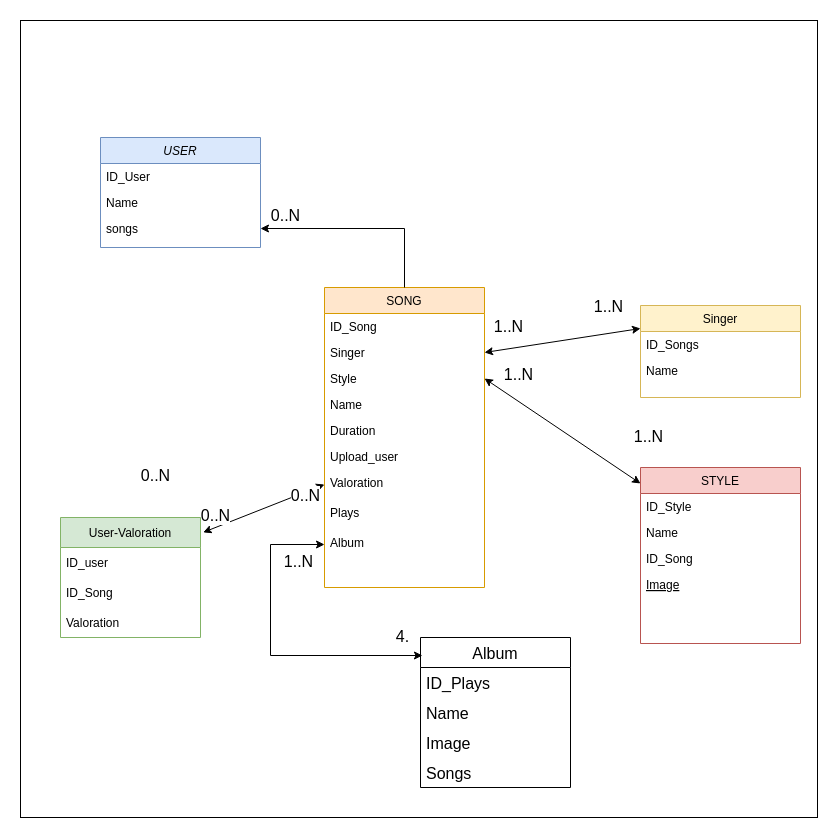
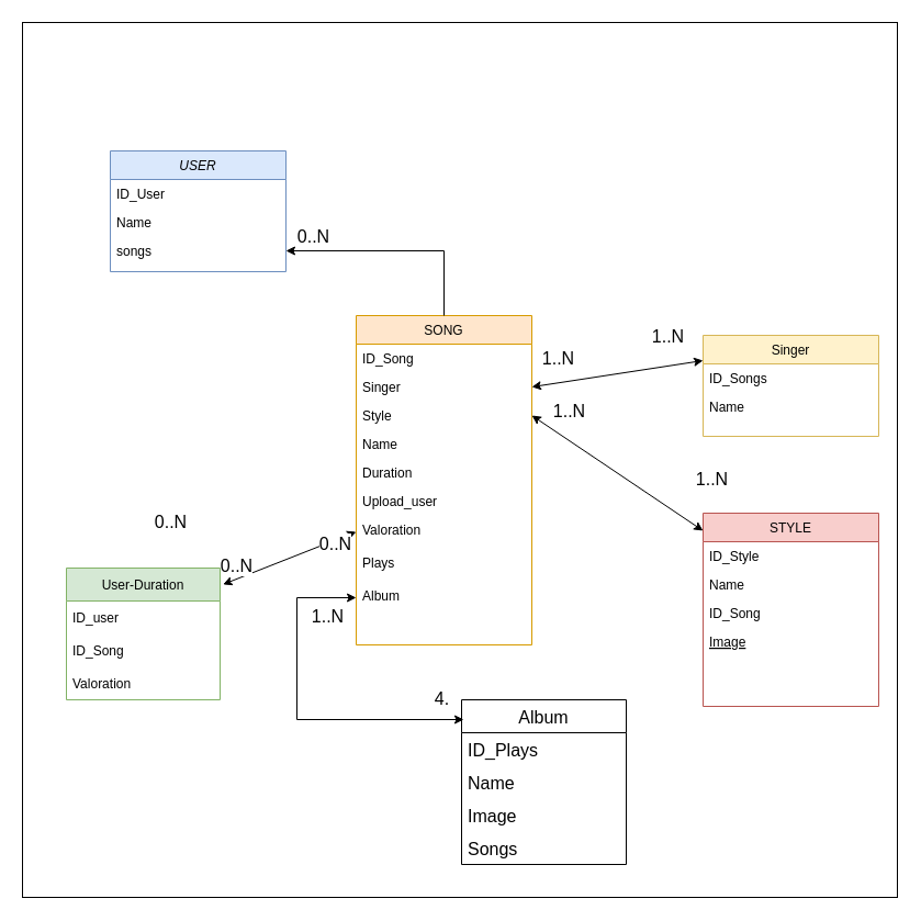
  <mxCell id="0" />
  <mxCell id="1" parent="0" />
  <mxCell id="2" value="" style="whiteSpace=wrap;html=1;aspect=fixed;" vertex="1" parent="1"><mxGeometry x="20" y="20" width="797" height="797" as="geometry" /></mxCell>
  <mxCell id="3" value="USER" style="swimlane;fontStyle=2;align=center;verticalAlign=top;childLayout=stackLayout;horizontal=1;startSize=26;horizontalStack=0;resizeParent=1;resizeLast=0;collapsible=1;marginBottom=0;rounded=0;shadow=0;strokeWidth=1;fillColor=#dae8fc;strokeColor=#6c8ebf;" parent="1" vertex="1"><mxGeometry x="100" y="137" width="160" height="110" as="geometry"><mxRectangle x="230" y="140" width="160" height="26" as="alternateBounds" /></mxGeometry></mxCell>
  <mxCell id="4" value="ID_User" style="text;align=left;verticalAlign=top;spacingLeft=4;spacingRight=4;overflow=hidden;rotatable=0;points=[[0,0.5],[1,0.5]];portConstraint=eastwest;" parent="3" vertex="1"><mxGeometry y="26" width="160" height="26" as="geometry" /></mxCell>
  <mxCell id="5" value="Name" style="text;align=left;verticalAlign=top;spacingLeft=4;spacingRight=4;overflow=hidden;rotatable=0;points=[[0,0.5],[1,0.5]];portConstraint=eastwest;rounded=0;shadow=0;html=0;" parent="3" vertex="1"><mxGeometry y="52" width="160" height="26" as="geometry" /></mxCell>
  <mxCell id="6" value="songs" style="text;align=left;verticalAlign=top;spacingLeft=4;spacingRight=4;overflow=hidden;rotatable=0;points=[[0,0.5],[1,0.5]];portConstraint=eastwest;rounded=0;shadow=0;html=0;" parent="3" vertex="1"><mxGeometry y="78" width="160" height="26" as="geometry" /></mxCell>
  <mxCell id="7" value="STYLE" style="swimlane;fontStyle=0;align=center;verticalAlign=top;childLayout=stackLayout;horizontal=1;startSize=26;horizontalStack=0;resizeParent=1;resizeLast=0;collapsible=1;marginBottom=0;rounded=0;shadow=0;strokeWidth=1;fillColor=#f8cecc;strokeColor=#b85450;" parent="1" vertex="1"><mxGeometry x="640" y="467" width="160" height="176" as="geometry"><mxRectangle x="130" y="380" width="160" height="26" as="alternateBounds" /></mxGeometry></mxCell>
  <mxCell id="8" value="ID_Style" style="text;align=left;verticalAlign=top;spacingLeft=4;spacingRight=4;overflow=hidden;rotatable=0;points=[[0,0.5],[1,0.5]];portConstraint=eastwest;" parent="7" vertex="1"><mxGeometry y="26" width="160" height="26" as="geometry" /></mxCell>
  <mxCell id="9" value="Name" style="text;align=left;verticalAlign=top;spacingLeft=4;spacingRight=4;overflow=hidden;rotatable=0;points=[[0,0.5],[1,0.5]];portConstraint=eastwest;rounded=0;shadow=0;html=0;" parent="7" vertex="1"><mxGeometry y="52" width="160" height="26" as="geometry" /></mxCell>
  <mxCell id="10" value="ID_Song" style="text;align=left;verticalAlign=top;spacingLeft=4;spacingRight=4;overflow=hidden;rotatable=0;points=[[0,0.5],[1,0.5]];portConstraint=eastwest;rounded=0;shadow=0;html=0;" vertex="1" parent="7"><mxGeometry y="78" width="160" height="26" as="geometry" /></mxCell>
  <mxCell id="11" value="Image" style="text;align=left;verticalAlign=top;spacingLeft=4;spacingRight=4;overflow=hidden;rotatable=0;points=[[0,0.5],[1,0.5]];portConstraint=eastwest;fontStyle=4" parent="7" vertex="1"><mxGeometry y="104" width="160" height="72" as="geometry" /></mxCell>
  <mxCell id="12" value="Singer" style="swimlane;fontStyle=0;align=center;verticalAlign=top;childLayout=stackLayout;horizontal=1;startSize=26;horizontalStack=0;resizeParent=1;resizeLast=0;collapsible=1;marginBottom=0;rounded=0;shadow=0;strokeWidth=1;fillColor=#fff2cc;strokeColor=#d6b656;" parent="1" vertex="1"><mxGeometry x="640" y="305" width="160" height="92" as="geometry"><mxRectangle x="340" y="380" width="170" height="26" as="alternateBounds" /></mxGeometry></mxCell>
  <mxCell id="13" value="ID_Songs&#10;" style="text;align=left;verticalAlign=top;spacingLeft=4;spacingRight=4;overflow=hidden;rotatable=0;points=[[0,0.5],[1,0.5]];portConstraint=eastwest;" parent="12" vertex="1"><mxGeometry y="26" width="160" height="26" as="geometry" /></mxCell>
  <mxCell id="14" value="Name" style="text;align=left;verticalAlign=top;spacingLeft=4;spacingRight=4;overflow=hidden;rotatable=0;points=[[0,0.5],[1,0.5]];portConstraint=eastwest;" vertex="1" parent="12"><mxGeometry y="52" width="160" height="26" as="geometry" /></mxCell>
  <mxCell id="15" value="SONG" style="swimlane;fontStyle=0;align=center;verticalAlign=top;childLayout=stackLayout;horizontal=1;startSize=26;horizontalStack=0;resizeParent=1;resizeLast=0;collapsible=1;marginBottom=0;rounded=0;shadow=0;strokeWidth=1;fillColor=#ffe6cc;strokeColor=#d79b00;" parent="1" vertex="1"><mxGeometry x="324" y="287" width="160" height="300" as="geometry"><mxRectangle x="550" y="140" width="160" height="26" as="alternateBounds" /></mxGeometry></mxCell>
  <mxCell id="16" value="ID_Song&#10;" style="text;align=left;verticalAlign=top;spacingLeft=4;spacingRight=4;overflow=hidden;rotatable=0;points=[[0,0.5],[1,0.5]];portConstraint=eastwest;" parent="15" vertex="1"><mxGeometry y="26" width="160" height="26" as="geometry" /></mxCell>
  <mxCell id="17" value="Singer" style="text;align=left;verticalAlign=top;spacingLeft=4;spacingRight=4;overflow=hidden;rotatable=0;points=[[0,0.5],[1,0.5]];portConstraint=eastwest;rounded=0;shadow=0;html=0;" parent="15" vertex="1"><mxGeometry y="52" width="160" height="26" as="geometry" /></mxCell>
  <mxCell id="18" value="Style" style="text;align=left;verticalAlign=top;spacingLeft=4;spacingRight=4;overflow=hidden;rotatable=0;points=[[0,0.5],[1,0.5]];portConstraint=eastwest;rounded=0;shadow=0;html=0;" parent="15" vertex="1"><mxGeometry y="78" width="160" height="26" as="geometry" /></mxCell>
  <mxCell id="19" value="Name" style="text;align=left;verticalAlign=top;spacingLeft=4;spacingRight=4;overflow=hidden;rotatable=0;points=[[0,0.5],[1,0.5]];portConstraint=eastwest;rounded=0;shadow=0;html=0;" parent="15" vertex="1"><mxGeometry y="104" width="160" height="26" as="geometry" /></mxCell>
  <mxCell id="20" value="Duration" style="text;align=left;verticalAlign=top;spacingLeft=4;spacingRight=4;overflow=hidden;rotatable=0;points=[[0,0.5],[1,0.5]];portConstraint=eastwest;" parent="15" vertex="1"><mxGeometry y="130" width="160" height="26" as="geometry" /></mxCell>
  <mxCell id="21" value="Upload_user" style="text;align=left;verticalAlign=top;spacingLeft=4;spacingRight=4;overflow=hidden;rotatable=0;points=[[0,0.5],[1,0.5]];portConstraint=eastwest;" parent="15" vertex="1"><mxGeometry y="156" width="160" height="26" as="geometry" /></mxCell>
  <mxCell id="22" value="Valoration" style="text;align=left;verticalAlign=top;spacingLeft=4;spacingRight=4;overflow=hidden;rotatable=0;points=[[0,0.5],[1,0.5]];portConstraint=eastwest;" parent="15" vertex="1"><mxGeometry y="182" width="160" height="30" as="geometry" /></mxCell>
  <mxCell id="23" value="Plays" style="text;align=left;verticalAlign=top;spacingLeft=4;spacingRight=4;overflow=hidden;rotatable=0;points=[[0,0.5],[1,0.5]];portConstraint=eastwest;" parent="15" vertex="1"><mxGeometry y="212" width="160" height="30" as="geometry" /></mxCell>
  <mxCell id="24" value="Album&#10;" style="text;align=left;verticalAlign=top;spacingLeft=4;spacingRight=4;overflow=hidden;rotatable=0;points=[[0,0.5],[1,0.5]];portConstraint=eastwest;" parent="15" vertex="1"><mxGeometry y="242" width="160" height="30" as="geometry" /></mxCell>
- <mxCell id="25" value="User-Valoration" style="swimlane;fontStyle=0;childLayout=stackLayout;horizontal=1;startSize=30;horizontalStack=0;resizeParent=1;resizeParentMax=0;resizeLast=0;collapsible=1;marginBottom=0;fillColor=#d5e8d4;strokeColor=#82b366;" parent="1" vertex="1"><mxGeometry x="60" y="517" width="140" height="120" as="geometry" /></mxCell>
+ <mxCell id="25" value="User-Duration" style="swimlane;fontStyle=0;childLayout=stackLayout;horizontal=1;startSize=30;horizontalStack=0;resizeParent=1;resizeParentMax=0;resizeLast=0;collapsible=1;marginBottom=0;fillColor=#d5e8d4;strokeColor=#82b366;" parent="1" vertex="1"><mxGeometry x="60" y="517" width="140" height="120" as="geometry" /></mxCell>
  <mxCell id="26" value="ID_user" style="text;strokeColor=none;fillColor=none;align=left;verticalAlign=middle;spacingLeft=4;spacingRight=4;overflow=hidden;points=[[0,0.5],[1,0.5]];portConstraint=eastwest;rotatable=0;" parent="25" vertex="1"><mxGeometry y="30" width="140" height="30" as="geometry" /></mxCell>
  <mxCell id="27" value="ID_Song" style="text;strokeColor=none;fillColor=none;align=left;verticalAlign=middle;spacingLeft=4;spacingRight=4;overflow=hidden;points=[[0,0.5],[1,0.5]];portConstraint=eastwest;rotatable=0;" parent="25" vertex="1"><mxGeometry y="60" width="140" height="30" as="geometry" /></mxCell>
  <mxCell id="28" value="Valoration" style="text;strokeColor=none;fillColor=none;align=left;verticalAlign=middle;spacingLeft=4;spacingRight=4;overflow=hidden;points=[[0,0.5],[1,0.5]];portConstraint=eastwest;rotatable=0;" parent="25" vertex="1"><mxGeometry y="90" width="140" height="30" as="geometry" /></mxCell>
  <mxCell id="29" value="" style="endArrow=classic;html=1;rounded=0;entryX=1;entryY=0.5;entryDx=0;entryDy=0;exitX=0.5;exitY=0;exitDx=0;exitDy=0;" parent="1" source="15" target="6" edge="1"><mxGeometry width="50" height="50" relative="1" as="geometry"><mxPoint x="480.96" y="-233" as="sourcePoint" /><mxPoint x="210" y="-137.9" as="targetPoint" /><Array as="points"><mxPoint x="404" y="228" /></Array></mxGeometry></mxCell>
  <mxCell id="30" value="&lt;font style=&quot;font-size: 16px;&quot;&gt;0..N&lt;/font&gt;" style="edgeLabel;html=1;align=center;verticalAlign=middle;resizable=0;points=[];spacing=7;" parent="1" vertex="1" connectable="0"><mxGeometry x="289.999" y="247.004" as="geometry"><mxPoint x="-5" y="-33" as="offset" /></mxGeometry></mxCell>
  <mxCell id="31" value="" style="endArrow=classic;startArrow=classic;html=1;rounded=0;fontSize=16;exitX=0;exitY=0.25;exitDx=0;exitDy=0;entryX=1;entryY=0.5;entryDx=0;entryDy=0;" parent="1" source="12" target="17" edge="1"><mxGeometry width="50" height="50" relative="1" as="geometry"><mxPoint x="300" y="-43" as="sourcePoint" /><mxPoint x="490" y="-63" as="targetPoint" /></mxGeometry></mxCell>
  <mxCell id="32" value="&lt;font style=&quot;font-size: 16px;&quot;&gt;1..N&lt;/font&gt;" style="edgeLabel;html=1;align=center;verticalAlign=middle;resizable=0;points=[];spacing=7;" parent="1" vertex="1" connectable="0"><mxGeometry x="609.999" y="267.004" as="geometry"><mxPoint x="-2" y="38" as="offset" /></mxGeometry></mxCell>
  <mxCell id="33" value="&lt;font style=&quot;font-size: 16px;&quot;&gt;1..N&lt;/font&gt;" style="edgeLabel;html=1;align=center;verticalAlign=middle;resizable=0;points=[];spacing=7;" parent="1" vertex="1" connectable="0"><mxGeometry x="509.999" y="287.004" as="geometry"><mxPoint x="-2" y="38" as="offset" /></mxGeometry></mxCell>
  <mxCell id="34" value="" style="endArrow=classic;startArrow=classic;html=1;rounded=0;fontSize=16;exitX=0;exitY=0.091;exitDx=0;exitDy=0;entryX=1;entryY=0.5;entryDx=0;entryDy=0;exitPerimeter=0;" parent="1" source="7" target="18" edge="1"><mxGeometry width="50" height="50" relative="1" as="geometry"><mxPoint x="640" y="27" as="sourcePoint" /><mxPoint x="473.5" y="7" as="targetPoint" /></mxGeometry></mxCell>
  <mxCell id="35" value="&lt;font style=&quot;font-size: 16px;&quot;&gt;1..N&lt;/font&gt;" style="edgeLabel;html=1;align=center;verticalAlign=middle;resizable=0;points=[];spacing=7;" parent="1" vertex="1" connectable="0"><mxGeometry x="649.999" y="397.004" as="geometry"><mxPoint x="-2" y="38" as="offset" /></mxGeometry></mxCell>
  <mxCell id="36" value="&lt;font style=&quot;font-size: 16px;&quot;&gt;0..N&lt;/font&gt;" style="edgeLabel;html=1;align=center;verticalAlign=middle;resizable=0;points=[];spacing=7;" parent="1" vertex="1" connectable="0"><mxGeometry x="159.999" y="507.004" as="geometry"><mxPoint x="-5" y="-33" as="offset" /></mxGeometry></mxCell>
  <mxCell id="37" value="" style="endArrow=classic;startArrow=classic;html=1;rounded=0;fontSize=16;exitX=1.019;exitY=0.124;exitDx=0;exitDy=0;exitPerimeter=0;entryX=0;entryY=0.5;entryDx=0;entryDy=0;" parent="1" source="25" target="22" edge="1"><mxGeometry width="50" height="50" relative="1" as="geometry"><mxPoint x="260" y="87" as="sourcePoint" /><mxPoint x="310" y="37" as="targetPoint" /></mxGeometry></mxCell>
  <mxCell id="38" value="&lt;font style=&quot;font-size: 16px;&quot;&gt;0..N&lt;/font&gt;" style="edgeLabel;html=1;align=center;verticalAlign=middle;resizable=0;points=[];spacing=7;" parent="1" vertex="1" connectable="0"><mxGeometry x="219.999" y="547.004" as="geometry"><mxPoint x="-5" y="-33" as="offset" /></mxGeometry></mxCell>
  <mxCell id="39" value="&lt;font style=&quot;font-size: 16px;&quot;&gt;0..N&lt;/font&gt;" style="edgeLabel;html=1;align=center;verticalAlign=middle;resizable=0;points=[];spacing=7;" parent="1" vertex="1" connectable="0"><mxGeometry x="309.999" y="527.004" as="geometry"><mxPoint x="-5" y="-33" as="offset" /></mxGeometry></mxCell>
  <mxCell id="40" value="&lt;font style=&quot;font-size: 16px;&quot;&gt;1..N&lt;/font&gt;" style="edgeLabel;html=1;align=center;verticalAlign=middle;resizable=0;points=[];spacing=7;" parent="1" vertex="1" connectable="0"><mxGeometry x="519.999" y="335.004" as="geometry"><mxPoint x="-2" y="38" as="offset" /></mxGeometry></mxCell>
  <mxCell id="41" value="Album" style="swimlane;fontStyle=0;childLayout=stackLayout;horizontal=1;startSize=30;horizontalStack=0;resizeParent=1;resizeParentMax=0;resizeLast=0;collapsible=1;marginBottom=0;fontSize=16;" parent="1" vertex="1"><mxGeometry x="420" y="637" width="150" height="150" as="geometry"><mxRectangle x="414" y="920" width="80" height="30" as="alternateBounds" /></mxGeometry></mxCell>
  <mxCell id="42" value="ID_Plays" style="text;strokeColor=none;fillColor=none;align=left;verticalAlign=middle;spacingLeft=4;spacingRight=4;overflow=hidden;points=[[0,0.5],[1,0.5]];portConstraint=eastwest;rotatable=0;fontSize=16;" parent="41" vertex="1"><mxGeometry y="30" width="150" height="30" as="geometry" /></mxCell>
  <mxCell id="43" value="Name" style="text;strokeColor=none;fillColor=none;align=left;verticalAlign=middle;spacingLeft=4;spacingRight=4;overflow=hidden;points=[[0,0.5],[1,0.5]];portConstraint=eastwest;rotatable=0;fontSize=16;" parent="41" vertex="1"><mxGeometry y="60" width="150" height="30" as="geometry" /></mxCell>
  <mxCell id="44" value="Image" style="text;strokeColor=none;fillColor=none;align=left;verticalAlign=middle;spacingLeft=4;spacingRight=4;overflow=hidden;points=[[0,0.5],[1,0.5]];portConstraint=eastwest;rotatable=0;fontSize=16;" parent="41" vertex="1"><mxGeometry y="90" width="150" height="30" as="geometry" /></mxCell>
  <mxCell id="45" value="Songs" style="text;strokeColor=none;fillColor=none;align=left;verticalAlign=middle;spacingLeft=4;spacingRight=4;overflow=hidden;points=[[0,0.5],[1,0.5]];portConstraint=eastwest;rotatable=0;fontSize=16;" parent="41" vertex="1"><mxGeometry y="120" width="150" height="30" as="geometry" /></mxCell>
  <mxCell id="46" value="" style="endArrow=classic;startArrow=classic;html=1;rounded=0;fontSize=16;entryX=0;entryY=0.5;entryDx=0;entryDy=0;exitX=0.013;exitY=0.12;exitDx=0;exitDy=0;exitPerimeter=0;" parent="1" source="41" target="24" edge="1"><mxGeometry width="50" height="50" relative="1" as="geometry"><mxPoint x="220" y="707" as="sourcePoint" /><mxPoint x="270" y="657" as="targetPoint" /><Array as="points"><mxPoint x="270" y="655" /><mxPoint x="270" y="544" /></Array></mxGeometry></mxCell>
  <mxCell id="47" value="&lt;font style=&quot;font-size: 16px;&quot;&gt;4.&lt;/font&gt;" style="edgeLabel;html=1;align=center;verticalAlign=middle;resizable=0;points=[];spacing=7;" parent="1" vertex="1" connectable="0"><mxGeometry x="403.999" y="597.004" as="geometry"><mxPoint x="-2" y="38" as="offset" /></mxGeometry></mxCell>
  <mxCell id="48" value="&lt;font style=&quot;font-size: 16px;&quot;&gt;1..N&lt;/font&gt;" style="edgeLabel;html=1;align=center;verticalAlign=middle;resizable=0;points=[];spacing=7;" parent="1" vertex="1" connectable="0"><mxGeometry x="299.999" y="522.004" as="geometry"><mxPoint x="-2" y="38" as="offset" /></mxGeometry></mxCell>
